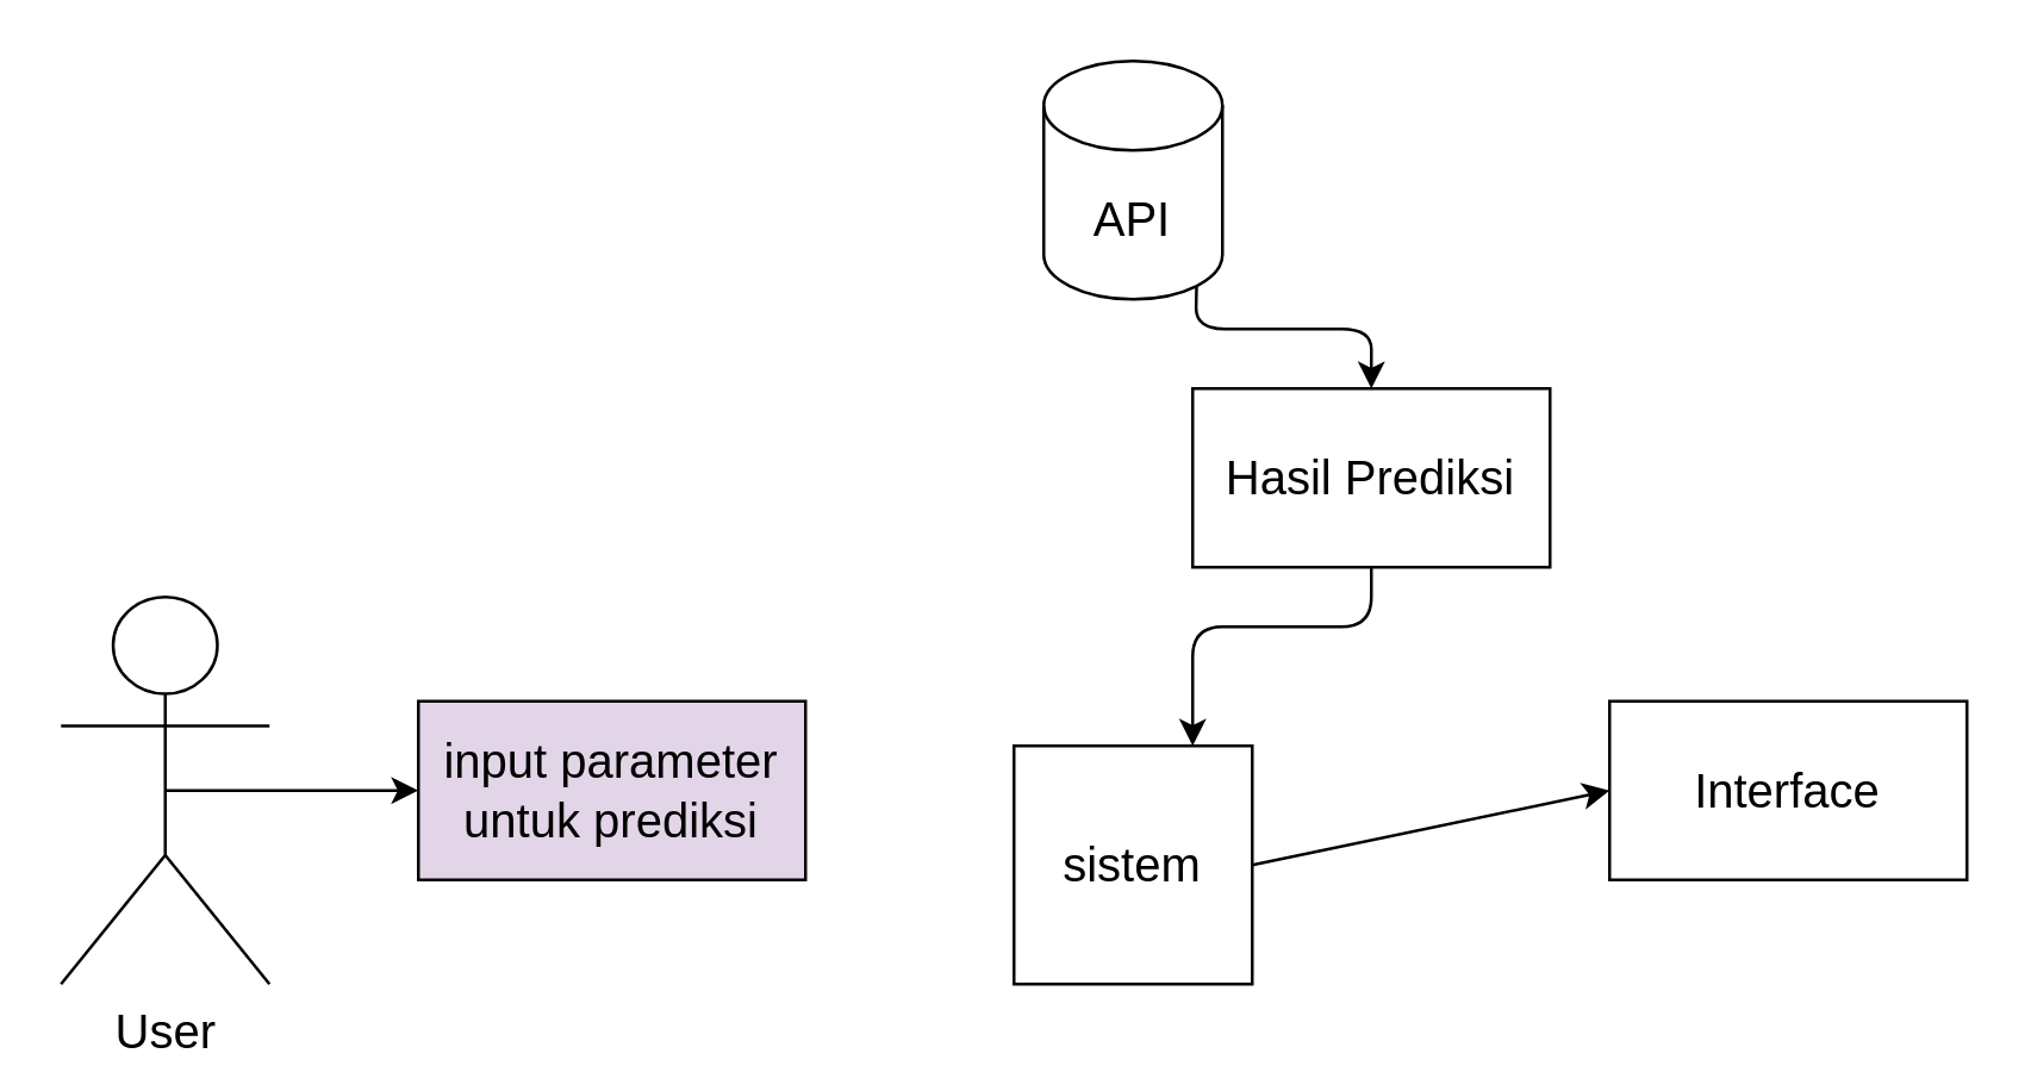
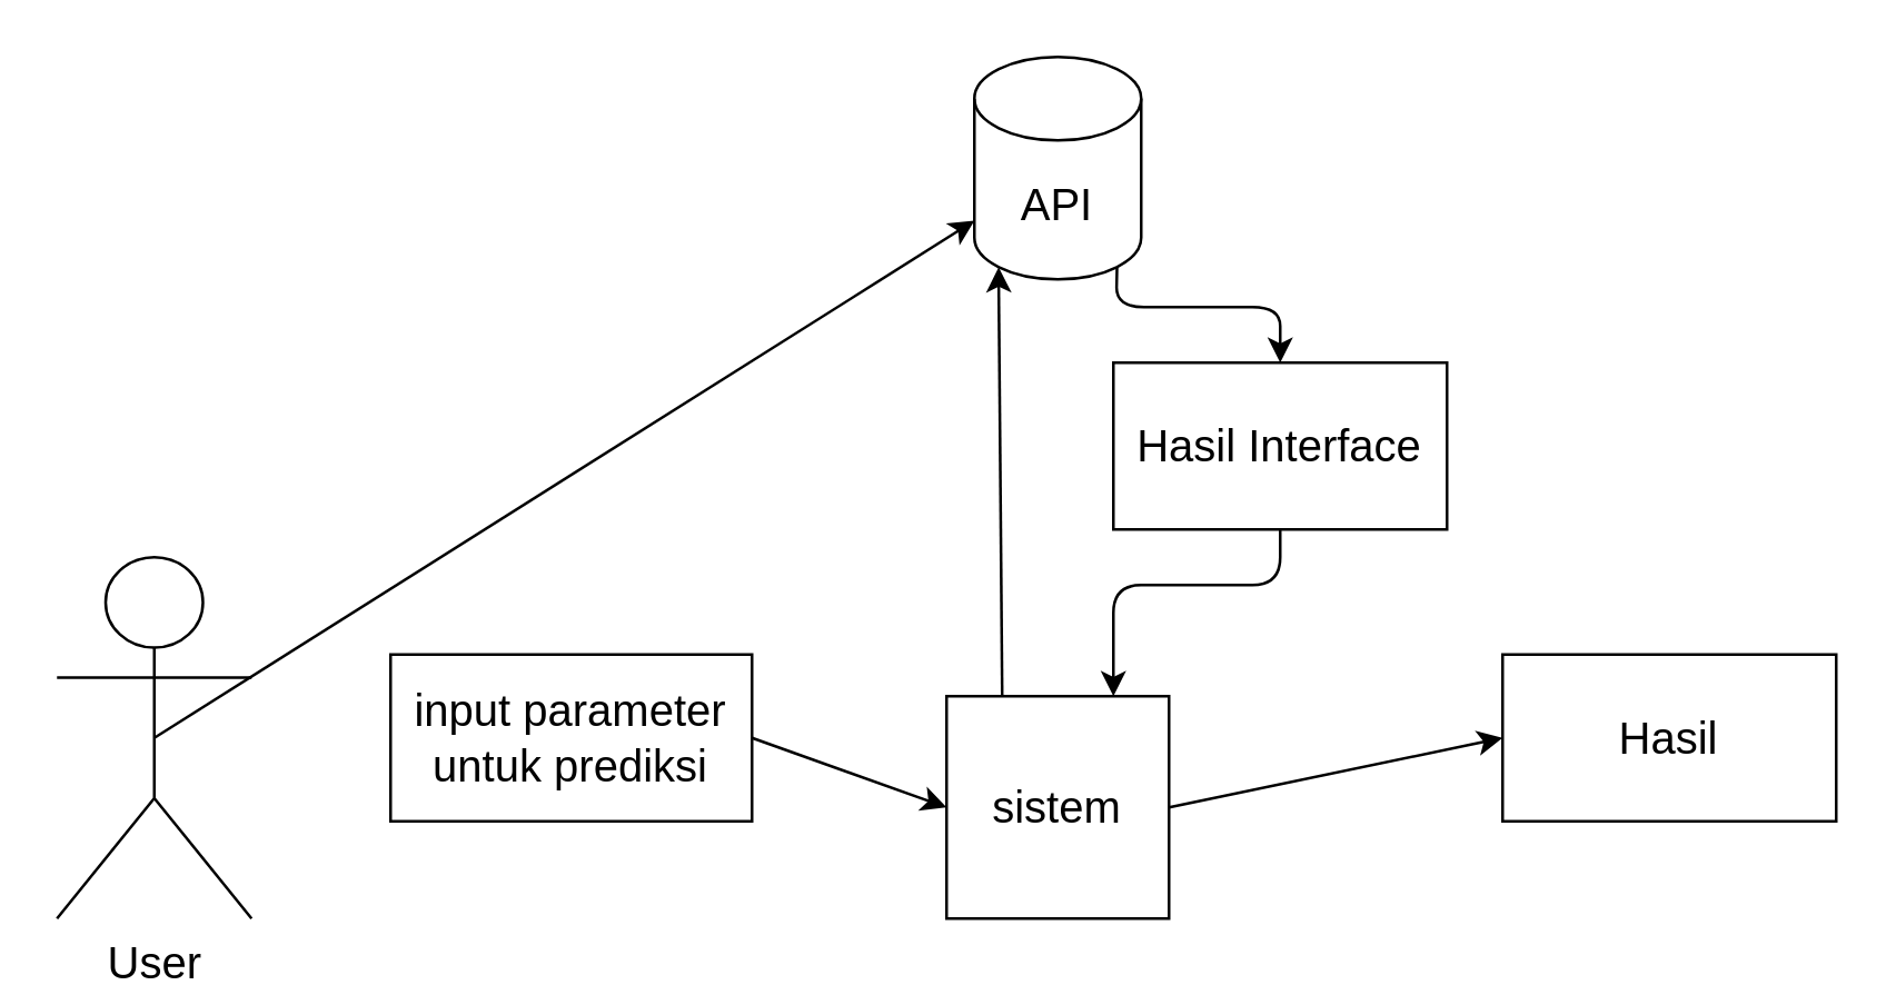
  <mxCell id="0" />
  <mxCell id="1" parent="0" />
  <mxCell id="2" value="&lt;font style=&quot;font-size: 16px&quot;&gt;User&lt;/font&gt;" style="shape=umlActor;verticalLabelPosition=bottom;verticalAlign=top;html=1;outlineConnect=0;" vertex="1" parent="1"><mxGeometry x="20" y="200" width="70" height="130" as="geometry" /></mxCell>
- <mxCell id="3" value="&lt;font style=&quot;font-size: 16px&quot;&gt;input parameter&lt;br&gt;untuk prediksi&lt;/font&gt;" style="rounded=0;whiteSpace=wrap;html=1;fillColor=#e1d5e7;" vertex="1" parent="1"><mxGeometry x="140" y="235" width="130" height="60" as="geometry" /></mxCell>
- <mxCell id="4" value="" style="endArrow=classic;html=1;exitX=0.5;exitY=0.5;exitDx=0;exitDy=0;exitPerimeter=0;entryX=0;entryY=0.5;entryDx=0;entryDy=0;" edge="1" parent="1" source="2" target="3"><mxGeometry width="50" height="50" relative="1" as="geometry"><mxPoint x="280" y="290" as="sourcePoint" /><mxPoint x="330" y="240" as="targetPoint" /></mxGeometry></mxCell>
+ <mxCell id="3" value="&lt;font style=&quot;font-size: 16px&quot;&gt;input parameter&lt;br&gt;untuk prediksi&lt;/font&gt;" style="rounded=0;whiteSpace=wrap;html=1;" vertex="1" parent="1"><mxGeometry x="140" y="235" width="130" height="60" as="geometry" /></mxCell>
+ <mxCell id="4" value="" style="endArrow=classic;html=1;exitX=0.5;exitY=0.5;exitDx=0;exitDy=0;exitPerimeter=0;" edge="1" parent="1" source="2" target="7"><mxGeometry width="50" height="50" relative="1" as="geometry"><mxPoint x="280" y="290" as="sourcePoint" /><mxPoint x="330" y="240" as="targetPoint" /></mxGeometry></mxCell>
  <mxCell id="5" value="&lt;font style=&quot;font-size: 16px&quot;&gt;sistem&lt;/font&gt;" style="whiteSpace=wrap;html=1;aspect=fixed;" vertex="1" parent="1"><mxGeometry x="340" y="250" width="80" height="80" as="geometry" /></mxCell>
+ <mxCell id="6" value="" style="endArrow=classic;html=1;exitX=1;exitY=0.5;exitDx=0;exitDy=0;entryX=0;entryY=0.5;entryDx=0;entryDy=0;" edge="1" parent="1" source="3" target="5"><mxGeometry width="50" height="50" relative="1" as="geometry"><mxPoint x="360" y="280" as="sourcePoint" /><mxPoint x="410" y="230" as="targetPoint" /></mxGeometry></mxCell>
  <mxCell id="7" value="&lt;font style=&quot;font-size: 16px&quot;&gt;API&lt;/font&gt;" style="shape=cylinder3;whiteSpace=wrap;html=1;boundedLbl=1;backgroundOutline=1;size=15;" vertex="1" parent="1"><mxGeometry x="350" y="20" width="60" height="80" as="geometry" /></mxCell>
- <mxCell id="8" value="&lt;font style=&quot;font-size: 16px&quot;&gt;Hasil Prediksi&lt;/font&gt;" style="rounded=0;whiteSpace=wrap;html=1;" vertex="1" parent="1"><mxGeometry x="400" y="130" width="120" height="60" as="geometry" /></mxCell>
+ <mxCell id="8" value="&lt;font style=&quot;font-size: 16px&quot;&gt;Hasil Interface&lt;/font&gt;" style="rounded=0;whiteSpace=wrap;html=1;" vertex="1" parent="1"><mxGeometry x="400" y="130" width="120" height="60" as="geometry" /></mxCell>
+ <mxCell id="9" value="" style="endArrow=classic;html=1;exitX=0.25;exitY=0;exitDx=0;exitDy=0;entryX=0.145;entryY=1;entryDx=0;entryDy=-4.35;entryPerimeter=0;" edge="1" parent="1" source="5" target="7"><mxGeometry width="50" height="50" relative="1" as="geometry"><mxPoint x="290" y="150" as="sourcePoint" /><mxPoint x="340" y="100" as="targetPoint" /></mxGeometry></mxCell>
  <mxCell id="10" value="" style="endArrow=classic;html=1;exitX=0.855;exitY=1;exitDx=0;exitDy=-4.35;exitPerimeter=0;entryX=0.5;entryY=0;entryDx=0;entryDy=0;" edge="1" parent="1" source="7" target="8"><mxGeometry width="50" height="50" relative="1" as="geometry"><mxPoint x="290" y="150" as="sourcePoint" /><mxPoint x="340" y="100" as="targetPoint" /><Array as="points"><mxPoint x="401" y="110" /><mxPoint x="460" y="110" /></Array></mxGeometry></mxCell>
  <mxCell id="11" value="" style="endArrow=classic;html=1;exitX=0.5;exitY=1;exitDx=0;exitDy=0;entryX=0.75;entryY=0;entryDx=0;entryDy=0;" edge="1" parent="1" source="8" target="5"><mxGeometry width="50" height="50" relative="1" as="geometry"><mxPoint x="340" y="150" as="sourcePoint" /><mxPoint x="390" y="100" as="targetPoint" /><Array as="points"><mxPoint x="460" y="210" /><mxPoint x="400" y="210" /></Array></mxGeometry></mxCell>
- <mxCell id="12" value="&lt;font style=&quot;font-size: 16px&quot;&gt;Interface&lt;/font&gt;" style="rounded=0;whiteSpace=wrap;html=1;" vertex="1" parent="1"><mxGeometry x="540" y="235" width="120" height="60" as="geometry" /></mxCell>
+ <mxCell id="12" value="&lt;font style=&quot;font-size: 16px&quot;&gt;Hasil&lt;/font&gt;" style="rounded=0;whiteSpace=wrap;html=1;" vertex="1" parent="1"><mxGeometry x="540" y="235" width="120" height="60" as="geometry" /></mxCell>
  <mxCell id="13" value="" style="endArrow=classic;html=1;exitX=1;exitY=0.5;exitDx=0;exitDy=0;entryX=0;entryY=0.5;entryDx=0;entryDy=0;" edge="1" parent="1" source="5" target="12"><mxGeometry width="50" height="50" relative="1" as="geometry"><mxPoint x="450" y="140" as="sourcePoint" /><mxPoint x="500" y="90" as="targetPoint" /></mxGeometry></mxCell>
